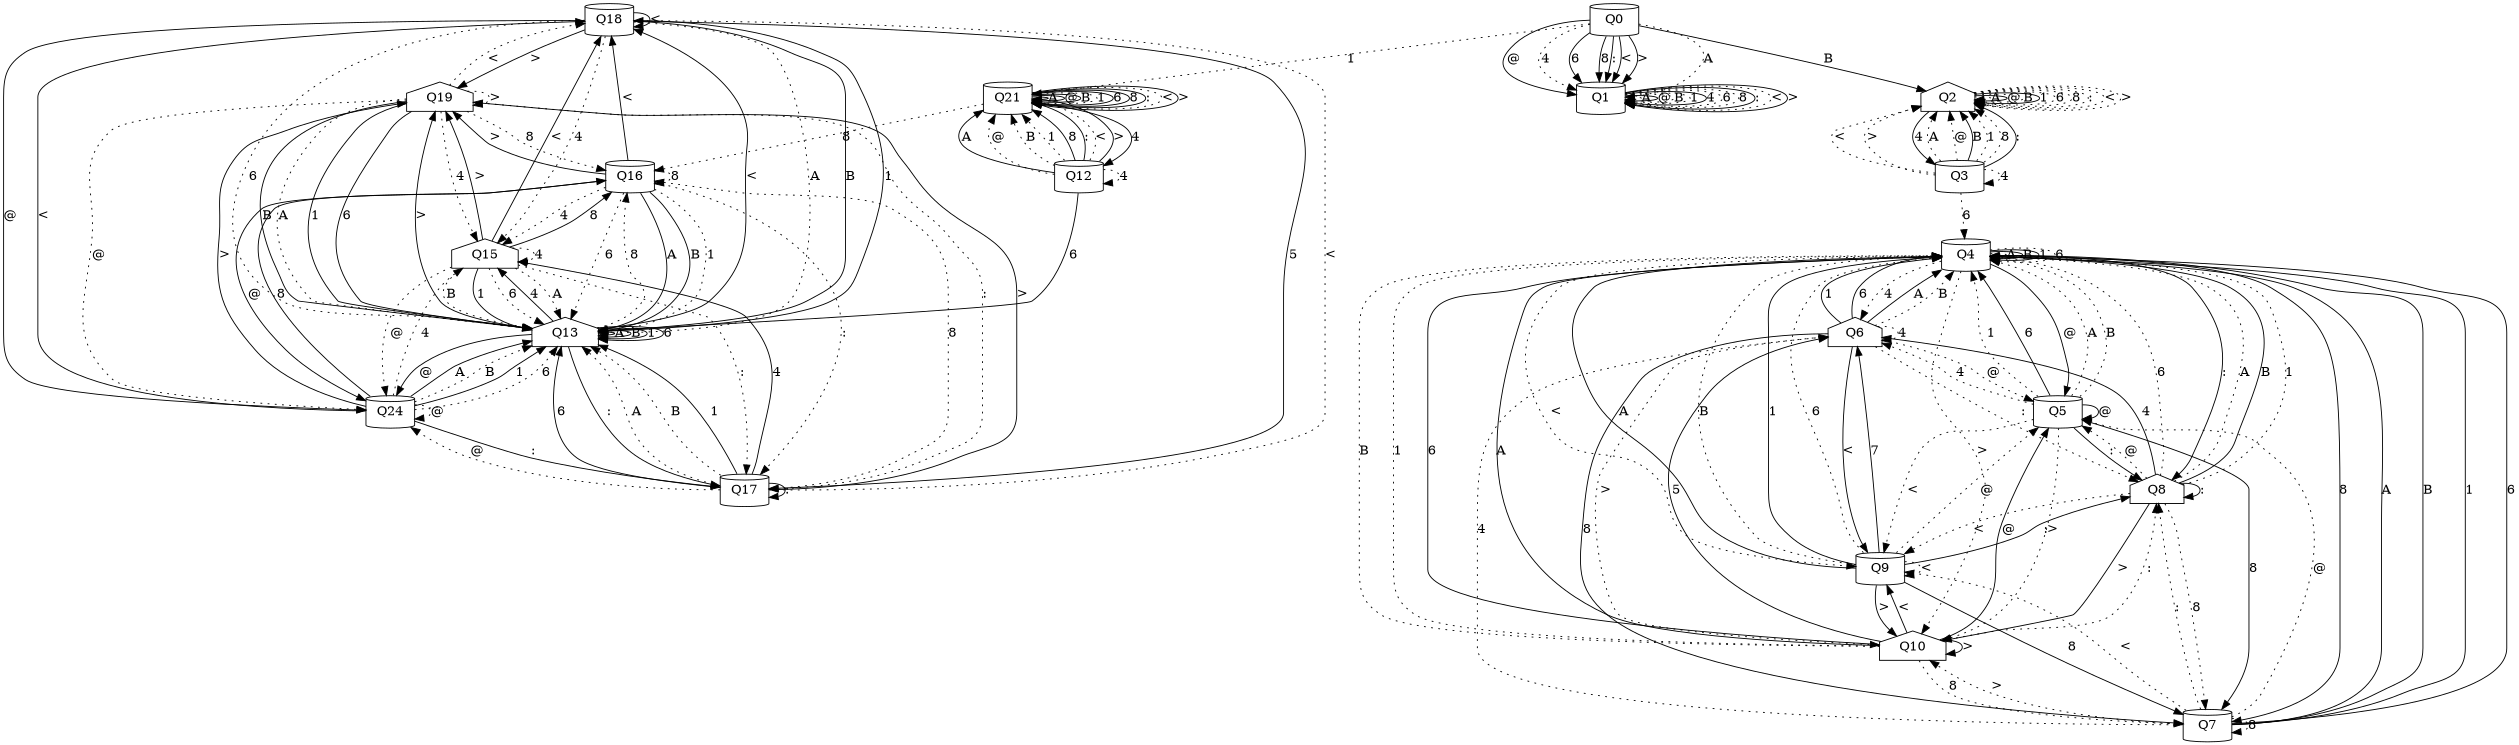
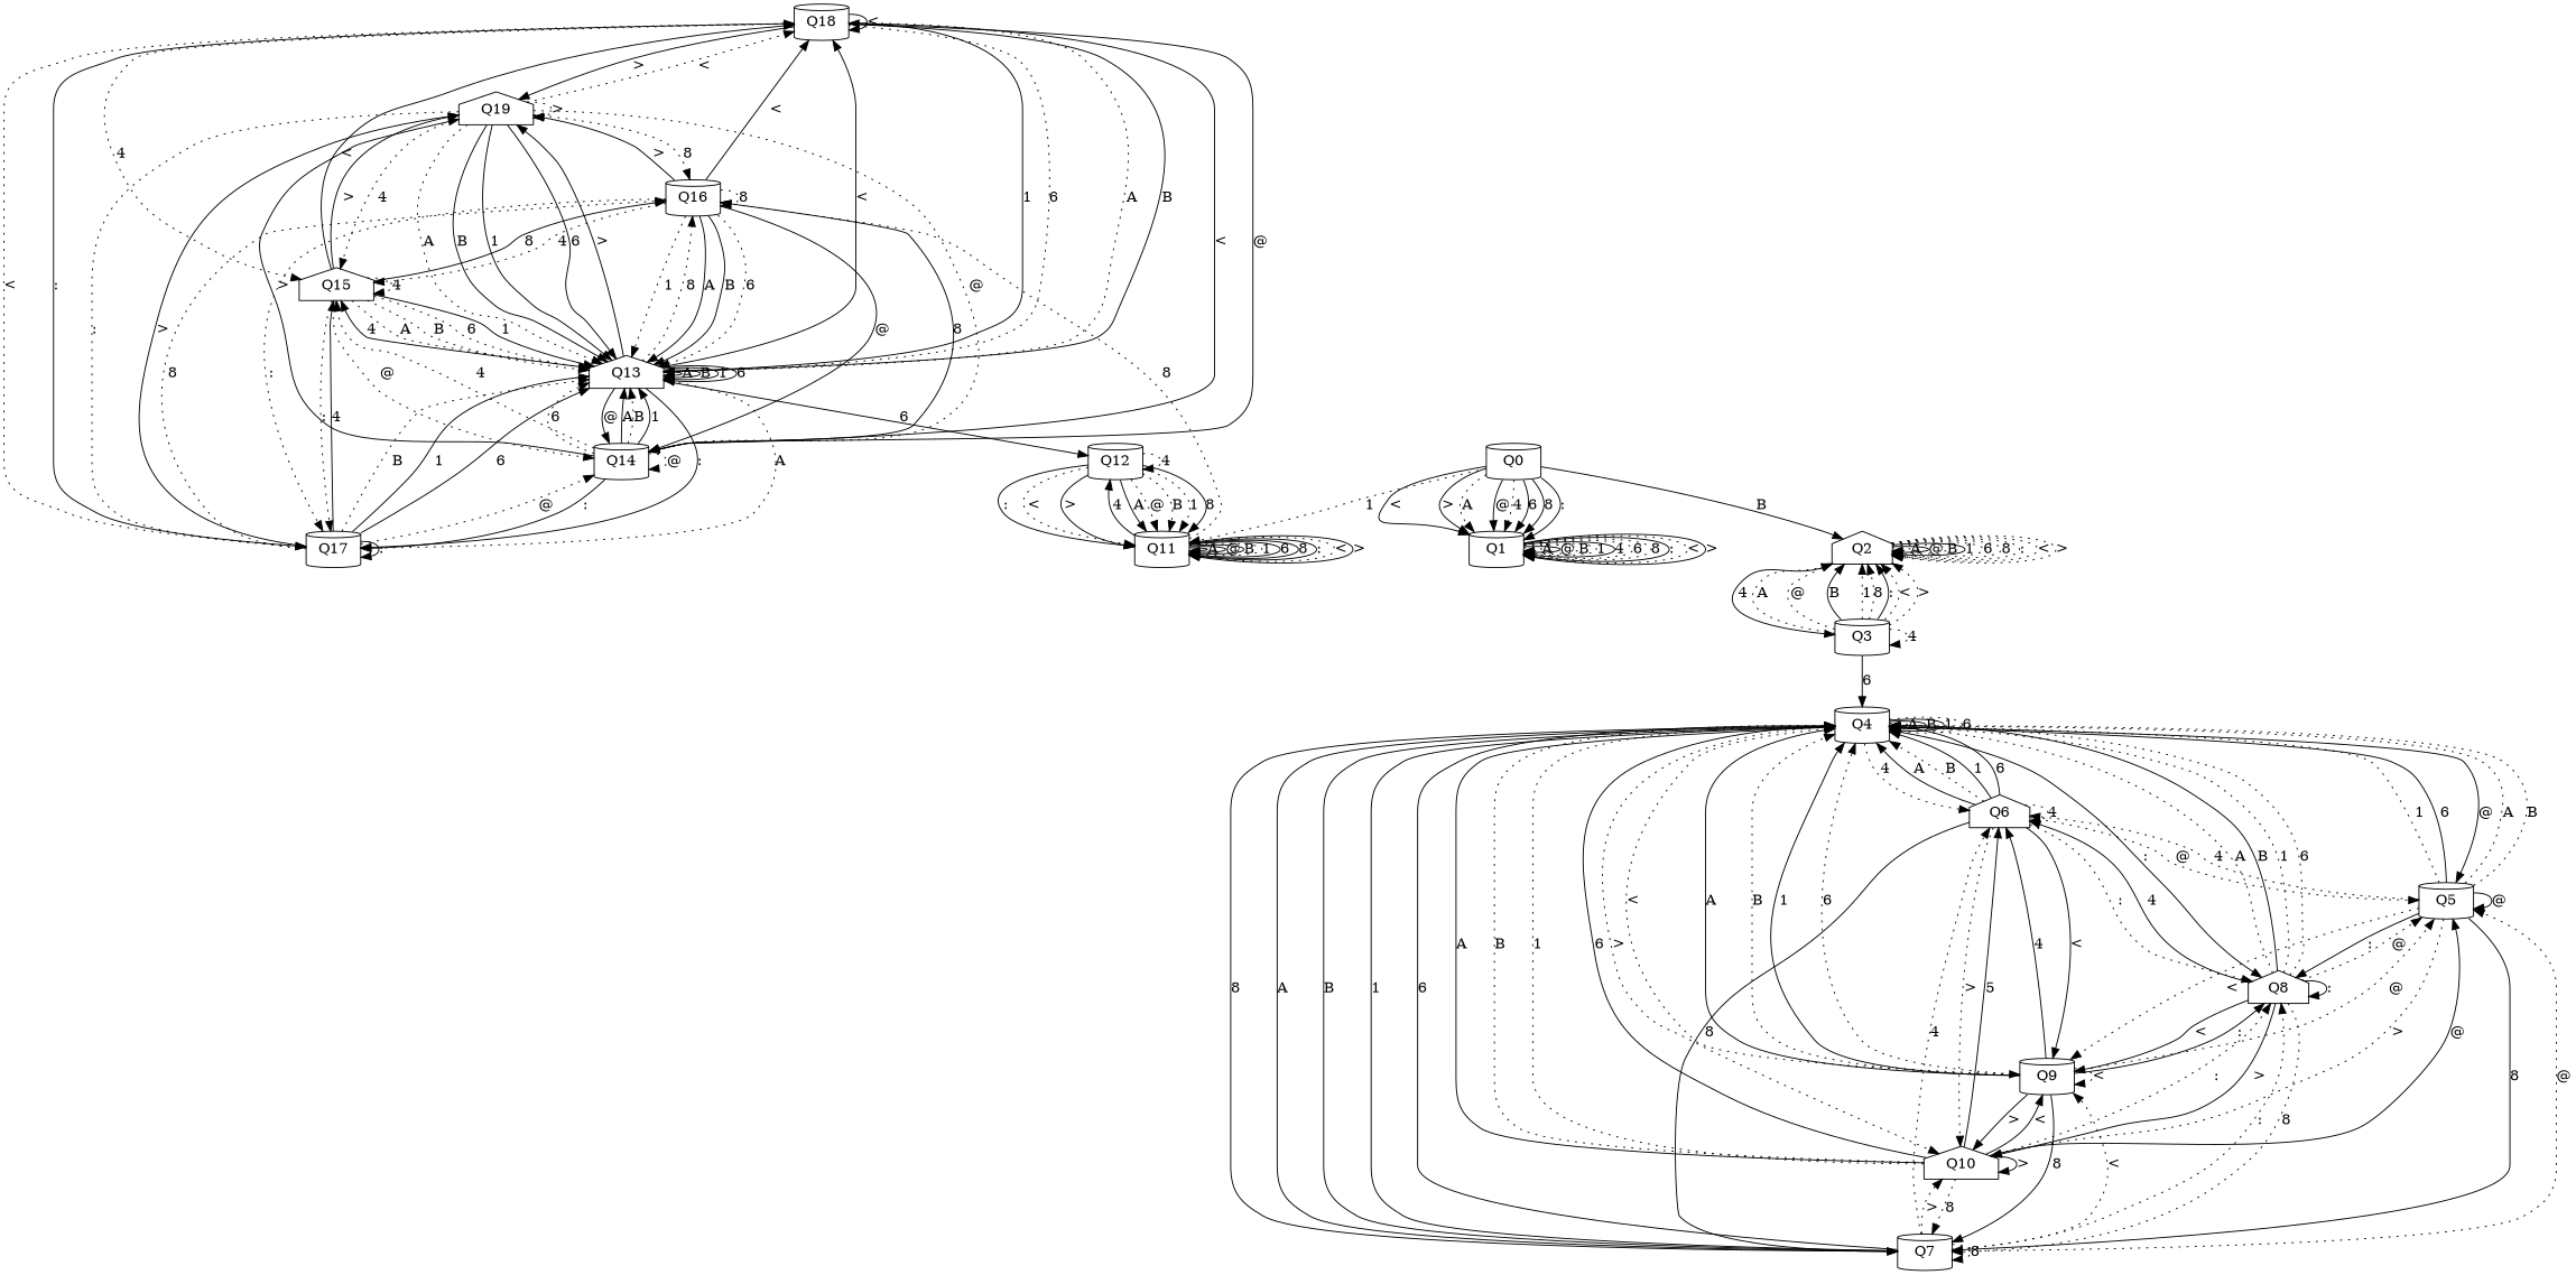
  digraph {
    node [shape=cylinder]
    edge [style=solid]
    Q18
    Q19 [shape=house]
    Q17
-   Q14 [label=Q24]
+   Q14
    Q13 [shape=house]
    Q15 [shape=house]
    Q16
    Q3
    Q2 [shape=house]
    Q4
    Q6 [shape=house]
    Q7
    Q10 [shape=house]
    Q9
    Q8 [shape=house]
    Q5
    Q12
-   Q11 [label=Q21]
+   Q11
    Q0
    Q1
    Q18 -> Q18 [label="<"]
    Q18 -> Q19 [label=">"]
-   Q18 -> Q17 [label=5]
+   Q18 -> Q17 [label=":"]
    Q18 -> Q14 [label="@"]
    Q18 -> Q13 [label=A style=dotted]
    Q18 -> Q13 [label=B]
    Q18 -> Q13 [label=1]
    Q18 -> Q13 [label=6 style=dotted]
    Q18 -> Q15 [label=4 style=dotted]
    Q19 -> Q18 [label="<" style=dotted]
    Q19 -> Q19 [label=">" style=dotted]
    Q19 -> Q17 [label=":" style=dotted]
    Q19 -> Q14 [label="@" style=dotted]
    Q19 -> Q13 [label=A style=dotted]
    Q19 -> Q13 [label=B]
    Q19 -> Q13 [label=1]
    Q19 -> Q13 [label=6]
    Q19 -> Q15 [label=4 style=dotted]
    Q19 -> Q16 [label=8 style=dotted]
    Q17 -> Q18 [label="<" style=dotted]
    Q17 -> Q19 [label=">"]
    Q17 -> Q17 [label=":"]
    Q17 -> Q14 [label="@" style=dotted]
    Q17 -> Q13 [label=A style=dotted]
    Q17 -> Q13 [label=B style=dotted]
    Q17 -> Q13 [label=1]
    Q17 -> Q13 [label=6]
    Q17 -> Q15 [label=4]
    Q17 -> Q16 [label=8 style=dotted]
    Q14 -> Q18 [label="<"]
    Q14 -> Q19 [label=">"]
    Q14 -> Q17 [label=":"]
    Q14 -> Q14 [label="@" style=dotted]
    Q14 -> Q13 [label=A]
    Q14 -> Q13 [label=B style=dotted]
    Q14 -> Q13 [label=1]
    Q14 -> Q13 [label=6 style=dotted]
    Q14 -> Q15 [label=4 style=dotted]
    Q14 -> Q16 [label=8]
    Q13 -> Q18 [label="<"]
    Q13 -> Q19 [label=">"]
    Q13 -> Q17 [label=":"]
    Q13 -> Q14 [label="@"]
    Q13 -> Q13 [label=A]
    Q13 -> Q13 [label=B]
    Q13 -> Q13 [label=1]
    Q13 -> Q13 [label=6]
    Q13 -> Q15 [label=4]
    Q13 -> Q16 [label=8 style=dotted]
    Q15 -> Q18 [label="<"]
    Q15 -> Q19 [label=">"]
    Q15 -> Q17 [label=":" style=dotted]
    Q15 -> Q14 [label="@" style=dotted]
    Q15 -> Q13 [label=A style=dotted]
    Q15 -> Q13 [label=B style=dotted]
    Q15 -> Q13 [label=1]
    Q15 -> Q13 [label=6 style=dotted]
    Q15 -> Q15 [label=4 style=dotted]
    Q15 -> Q16 [label=8]
    Q16 -> Q18 [label="<"]
    Q16 -> Q19 [label=">"]
    Q16 -> Q17 [label=":" style=dotted]
    Q16 -> Q14 [label="@"]
    Q16 -> Q13 [label=A]
    Q16 -> Q13 [label=B]
    Q16 -> Q13 [label=1 style=dotted]
    Q16 -> Q13 [label=6 style=dotted]
    Q16 -> Q15 [label=4 style=dotted]
    Q16 -> Q16 [label=8 style=dotted]
    Q3 -> Q3 [label=4 style=dotted]
    Q3 -> Q2 [label=A style=dotted]
    Q3 -> Q2 [label="@" style=dotted]
    Q3 -> Q2 [label=B]
    Q3 -> Q2 [label=1 style=dotted]
    Q3 -> Q2 [label=8 style=dotted]
    Q3 -> Q2 [label=":"]
    Q3 -> Q2 [label="<" style=dotted]
    Q3 -> Q2 [label=">" style=dotted]
-   Q3 -> Q4 [label=6 style=dotted]
+   Q3 -> Q4 [label=6]
    Q2 -> Q3 [label=4]
    Q2 -> Q2 [label=A style=dotted]
    Q2 -> Q2 [label="@"]
    Q2 -> Q2 [label=B style=dotted]
    Q2 -> Q2 [label=1]
    Q2 -> Q2 [label=6 style=dotted]
    Q2 -> Q2 [label=8 style=dotted]
    Q2 -> Q2 [label=":" style=dotted]
    Q2 -> Q2 [label="<" style=dotted]
    Q2 -> Q2 [label=">" style=dotted]
    Q4 -> Q4 [label=A style=dotted]
    Q4 -> Q4 [label=B]
    Q4 -> Q4 [label=1]
    Q4 -> Q4 [label=6 style=dotted]
    Q4 -> Q6 [label=4 style=dotted]
    Q4 -> Q7 [label=8]
    Q4 -> Q10 [label=">" style=dotted]
    Q4 -> Q9 [label="<" style=dotted]
    Q4 -> Q8 [label=":"]
    Q4 -> Q5 [label="@"]
    Q6 -> Q4 [label=A]
    Q6 -> Q4 [label=B style=dotted]
    Q6 -> Q4 [label=1]
    Q6 -> Q4 [label=6]
    Q6 -> Q6 [label=4 style=dotted]
    Q6 -> Q7 [label=8]
    Q6 -> Q10 [label=">" style=dotted]
    Q6 -> Q9 [label="<"]
    Q6 -> Q8 [label=":" style=dotted]
    Q6 -> Q5 [label="@" style=dotted]
    Q7 -> Q4 [label=A]
    Q7 -> Q4 [label=B]
    Q7 -> Q4 [label=1]
    Q7 -> Q4 [label=6]
    Q7 -> Q6 [label=4 style=dotted]
    Q7 -> Q7 [label=8 style=dotted]
    Q7 -> Q10 [label=">" style=dotted]
    Q7 -> Q9 [label="<" style=dotted]
    Q7 -> Q8 [label=":" style=dotted]
    Q7 -> Q5 [label="@" style=dotted]
    Q10 -> Q4 [label=A]
    Q10 -> Q4 [label=B style=dotted]
    Q10 -> Q4 [label=1 style=dotted]
    Q10 -> Q4 [label=6]
    Q10 -> Q6 [label=5]
    Q10 -> Q7 [label=8 style=dotted]
    Q10 -> Q10 [label=">"]
    Q10 -> Q9 [label="<"]
    Q10 -> Q8 [label=":" style=dotted]
    Q10 -> Q5 [label="@"]
    Q9 -> Q4 [label=A]
    Q9 -> Q4 [label=B style=dotted]
    Q9 -> Q4 [label=1]
    Q9 -> Q4 [label=6 style=dotted]
-   Q9 -> Q6 [label=7]
+   Q9 -> Q6 [label=4]
    Q9 -> Q7 [label=8]
    Q9 -> Q10 [label=">"]
    Q9 -> Q9 [label="<" style=dotted]
    Q9 -> Q8 [label=":"]
    Q9 -> Q5 [label="@" style=dotted]
    Q8 -> Q4 [label=A style=dotted]
    Q8 -> Q4 [label=B]
    Q8 -> Q4 [label=1 style=dotted]
    Q8 -> Q4 [label=6 style=dotted]
    Q8 -> Q6 [label=4]
    Q8 -> Q7 [label=8 style=dotted]
    Q8 -> Q10 [label=">"]
-   Q8 -> Q9 [label="<" style=dotted]
+   Q8 -> Q9 [label="<"]
    Q8 -> Q8 [label=":"]
    Q8 -> Q5 [label="@" style=dotted]
    Q5 -> Q4 [label=A style=dotted]
    Q5 -> Q4 [label=B style=dotted]
    Q5 -> Q4 [label=1 style=dotted]
    Q5 -> Q4 [label=6]
    Q5 -> Q6 [label=4 style=dotted]
    Q5 -> Q7 [label=8]
    Q5 -> Q10 [label=">" style=dotted]
    Q5 -> Q9 [label="<" style=dotted]
    Q5 -> Q8 [label=":"]
    Q5 -> Q5 [label="@"]
-   Q12 -> Q13 [label=6]
+   Q13 -> Q12 [label=6]
    Q12 -> Q12 [label=4 style=dotted]
    Q12 -> Q11 [label=A]
    Q12 -> Q11 [label="@" style=dotted]
    Q12 -> Q11 [label=B style=dotted]
    Q12 -> Q11 [label=1 style=dotted]
    Q12 -> Q11 [label=8]
    Q12 -> Q11 [label=":"]
    Q12 -> Q11 [label="<" style=dotted]
    Q12 -> Q11 [label=">"]
    Q11 -> Q16 [label=8 style=dotted]
    Q11 -> Q12 [label=4]
    Q11 -> Q11 [label=A]
    Q11 -> Q11 [label="@"]
    Q11 -> Q11 [label=B]
    Q11 -> Q11 [label=1 style=dotted]
    Q11 -> Q11 [label=6]
    Q11 -> Q11 [label=8]
    Q11 -> Q11 [label=":"]
    Q11 -> Q11 [label="<" style=dotted]
    Q11 -> Q11 [label=">"]
    Q0 -> Q2 [label=B]
    Q0 -> Q11 [label=1 style=dotted]
    Q0 -> Q1 [label=A style=dotted]
    Q0 -> Q1 [label="@"]
    Q0 -> Q1 [label=4 style=dotted]
    Q0 -> Q1 [label=6]
    Q0 -> Q1 [label=8]
    Q0 -> Q1 [label=":"]
    Q0 -> Q1 [label="<"]
    Q0 -> Q1 [label=">"]
    Q1 -> Q1 [label=A style=dotted]
    Q1 -> Q1 [label="@"]
    Q1 -> Q1 [label=B style=dotted]
    Q1 -> Q1 [label=1 style=dotted]
    Q1 -> Q1 [label=4]
    Q1 -> Q1 [label=6 style=dotted]
    Q1 -> Q1 [label=8 style=dotted]
    Q1 -> Q1 [label=":"]
    Q1 -> Q1 [label="<" style=dotted]
    Q1 -> Q1 [label=">"]
  }
